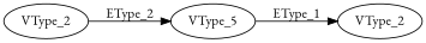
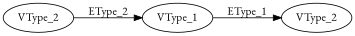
  digraph {
    rankdir=LR
    fontname="EB Garamond"
    node [fontname="EB Garamond"]
    edge [fontname="EB Garamond"]
    n1 [label=VType_2]
-   n2 [label=VType_5]
+   n2 [label=VType_1]
    n3 [label=VType_2]
    n1 -> n2 [label=EType_2]
    n2 -> n3 [label=EType_1]
  }
